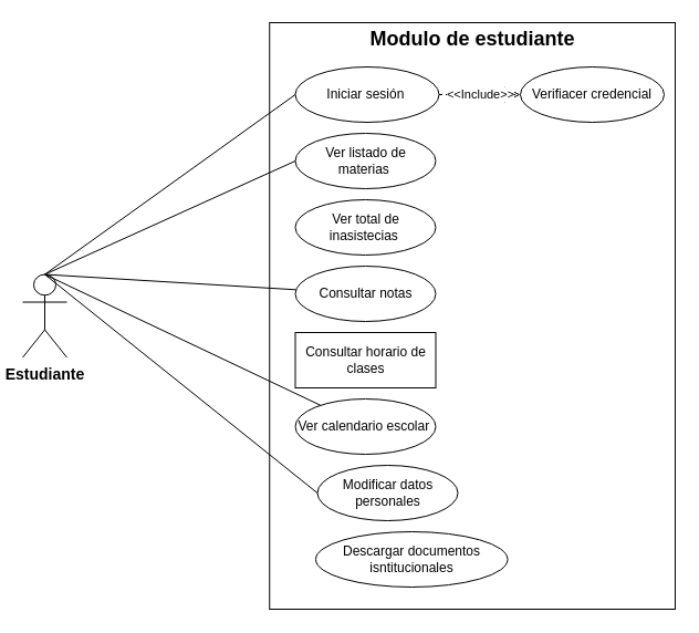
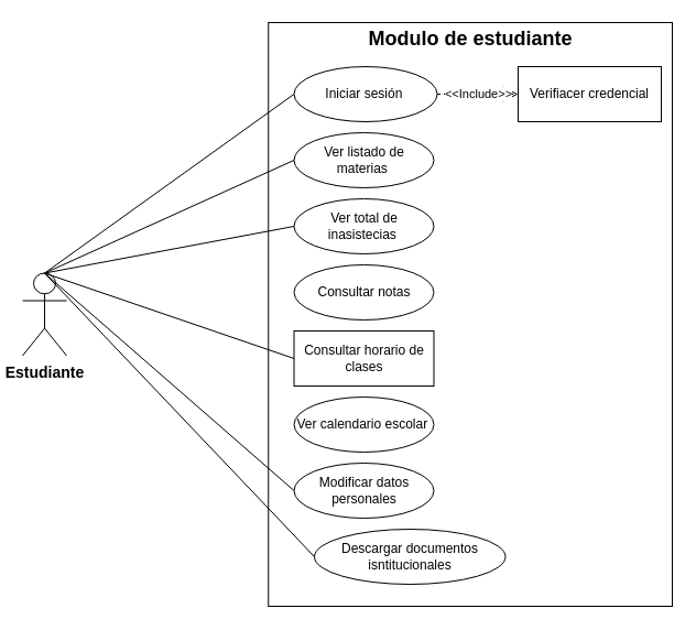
  <mxCell id="0" />
  <mxCell id="1" parent="0" />
  <mxCell id="2" value="" style="rounded=0;whiteSpace=wrap;html=1;" vertex="1" parent="1"><mxGeometry x="243.25" y="20" width="366.75" height="530" as="geometry" /></mxCell>
  <mxCell id="3" value="&lt;font style=&quot;font-size: 18px&quot;&gt;&lt;b&gt;Modulo de estudiante&lt;/b&gt;&lt;/font&gt;" style="text;html=1;strokeColor=none;fillColor=none;align=center;verticalAlign=middle;whiteSpace=wrap;rounded=0;" vertex="1" parent="1"><mxGeometry x="311.63" y="20" width="230" height="30" as="geometry" /></mxCell>
  <mxCell id="4" value="Iniciar sesión&amp;nbsp;" style="ellipse;whiteSpace=wrap;html=1;" vertex="1" parent="1"><mxGeometry x="266.5" y="60" width="130" height="50" as="geometry" /></mxCell>
- <mxCell id="5" value="Verifiacer credencial" style="ellipse;whiteSpace=wrap;html=1;" vertex="1" parent="1"><mxGeometry x="470" y="60" width="130" height="50" as="geometry" /></mxCell>
+ <mxCell id="5" value="Verifiacer credencial" style="whiteSpace=wrap;html=1;rounded=0;" vertex="1" parent="1"><mxGeometry x="470" y="60" width="130" height="50" as="geometry" /></mxCell>
  <mxCell id="6" value="&amp;lt;&amp;lt;Include&amp;gt;&amp;gt;" style="endArrow=open;endSize=12;dashed=1;html=1;rounded=0;edgeStyle=orthogonalEdgeStyle;exitX=1;exitY=0.5;exitDx=0;exitDy=0;entryX=0;entryY=0.5;entryDx=0;entryDy=0;" edge="1" parent="1" source="4" target="5"><mxGeometry width="160" relative="1" as="geometry"><mxPoint x="380" y="140" as="sourcePoint" /><mxPoint x="540" y="140" as="targetPoint" /></mxGeometry></mxCell>
  <mxCell id="7" value="Ver listado de materias&amp;nbsp;" style="ellipse;whiteSpace=wrap;html=1;" vertex="1" parent="1"><mxGeometry x="266.5" y="120" width="127" height="50" as="geometry" /></mxCell>
  <mxCell id="8" value="Ver total de inasistecias&amp;nbsp;" style="ellipse;whiteSpace=wrap;html=1;" vertex="1" parent="1"><mxGeometry x="266.5" y="180" width="127" height="50" as="geometry" /></mxCell>
  <mxCell id="9" value="Consultar notas" style="ellipse;whiteSpace=wrap;html=1;" vertex="1" parent="1"><mxGeometry x="266.5" y="240" width="127" height="50" as="geometry" /></mxCell>
  <mxCell id="10" value="Consultar horario de clases" style="whiteSpace=wrap;html=1;rounded=0;" vertex="1" parent="1"><mxGeometry x="266.5" y="300" width="127" height="50" as="geometry" /></mxCell>
  <mxCell id="11" value="Ver calendario escolar&amp;nbsp;" style="ellipse;whiteSpace=wrap;html=1;" vertex="1" parent="1"><mxGeometry x="266.5" y="360" width="127" height="50" as="geometry" /></mxCell>
- <mxCell id="12" value="Modificar datos personales" style="ellipse;whiteSpace=wrap;html=1;" vertex="1" parent="1"><mxGeometry x="286.5" y="420" width="127" height="50" as="geometry" /></mxCell>
+ <mxCell id="12" value="Modificar datos personales" style="ellipse;whiteSpace=wrap;html=1;" vertex="1" parent="1"><mxGeometry x="266.5" y="420" width="127" height="50" as="geometry" /></mxCell>
  <mxCell id="13" value="Descargar documentos isntitucionales" style="ellipse;whiteSpace=wrap;html=1;" vertex="1" parent="1"><mxGeometry x="285" y="480" width="173.5" height="50" as="geometry" /></mxCell>
  <mxCell id="14" value="&lt;font style=&quot;font-size: 14px&quot;&gt;&lt;b&gt;Estudiante&lt;/b&gt;&lt;/font&gt;" style="shape=umlActor;verticalLabelPosition=bottom;verticalAlign=top;html=1;" vertex="1" parent="1"><mxGeometry x="20" y="247.5" width="40" height="75" as="geometry" /></mxCell>
  <mxCell id="15" value="" style="endArrow=none;html=1;rounded=0;exitX=0.5;exitY=0;exitDx=0;exitDy=0;exitPerimeter=0;entryX=0;entryY=0.5;entryDx=0;entryDy=0;" edge="1" parent="1" source="14" target="4"><mxGeometry width="50" height="50" relative="1" as="geometry"><mxPoint x="60" y="230" as="sourcePoint" /><mxPoint x="110" y="180" as="targetPoint" /></mxGeometry></mxCell>
  <mxCell id="16" value="" style="endArrow=none;html=1;rounded=0;exitX=0.5;exitY=0;exitDx=0;exitDy=0;exitPerimeter=0;entryX=0;entryY=0.5;entryDx=0;entryDy=0;" edge="1" parent="1" source="14" target="7"><mxGeometry width="50" height="50" relative="1" as="geometry"><mxPoint x="80" y="270" as="sourcePoint" /><mxPoint x="130" y="220" as="targetPoint" /></mxGeometry></mxCell>
- <mxCell id="18" value="" style="endArrow=none;html=1;rounded=0;exitX=0.5;exitY=0;exitDx=0;exitDy=0;exitPerimeter=0;" edge="1" parent="1" source="14" target="9"><mxGeometry width="50" height="50" relative="1" as="geometry"><mxPoint x="110" y="330" as="sourcePoint" /><mxPoint x="160" y="280" as="targetPoint" /></mxGeometry></mxCell>
+ <mxCell id="17" value="" style="endArrow=none;html=1;rounded=0;exitX=0.5;exitY=0;exitDx=0;exitDy=0;exitPerimeter=0;entryX=0;entryY=0.5;entryDx=0;entryDy=0;" edge="1" parent="1" source="14" target="8"><mxGeometry width="50" height="50" relative="1" as="geometry"><mxPoint x="120" y="290" as="sourcePoint" /><mxPoint x="170" y="240" as="targetPoint" /></mxGeometry></mxCell>
+ <mxCell id="18" value="" style="endArrow=none;html=1;rounded=0;exitX=0.5;exitY=0;exitDx=0;exitDy=0;exitPerimeter=0;entryX=0;entryY=0.5;entryDx=0;entryDy=0;" edge="1" parent="1" source="14" target="10"><mxGeometry width="50" height="50" relative="1" as="geometry"><mxPoint x="110" y="330" as="sourcePoint" /><mxPoint x="160" y="280" as="targetPoint" /></mxGeometry></mxCell>
  <mxCell id="19" value="" style="endArrow=none;html=1;rounded=0;exitX=0.5;exitY=0;exitDx=0;exitDy=0;exitPerimeter=0;entryX=0;entryY=0.5;entryDx=0;entryDy=0;" edge="1" parent="1" source="14" target="12"><mxGeometry width="50" height="50" relative="1" as="geometry"><mxPoint x="130" y="390" as="sourcePoint" /><mxPoint x="180" y="340" as="targetPoint" /></mxGeometry></mxCell>
- <mxCell id="20" value="" style="endArrow=none;html=1;rounded=0;exitX=0.5;exitY=0;exitDx=0;exitDy=0;exitPerimeter=0;" edge="1" parent="1" source="14" target="11"><mxGeometry width="50" height="50" relative="1" as="geometry"><mxPoint x="130" y="430" as="sourcePoint" /><mxPoint x="180" y="380" as="targetPoint" /></mxGeometry></mxCell>
+ <mxCell id="20" value="" style="endArrow=none;html=1;rounded=0;exitX=0.5;exitY=0;exitDx=0;exitDy=0;exitPerimeter=0;entryX=0;entryY=0.5;entryDx=0;entryDy=0;" edge="1" parent="1" source="14" target="13"><mxGeometry width="50" height="50" relative="1" as="geometry"><mxPoint x="130" y="430" as="sourcePoint" /><mxPoint x="180" y="380" as="targetPoint" /></mxGeometry></mxCell>
